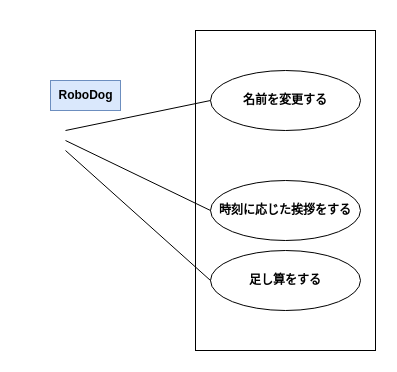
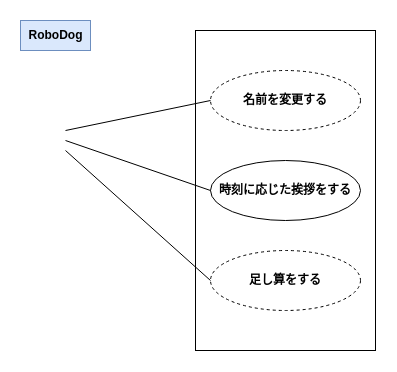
  <mxCell id="0" />
  <mxCell id="1" parent="0" />
- <mxCell id="2" value="RoboDog" style="text;html=1;align=center;verticalAlign=middle;resizable=0;points=[];autosize=1;strokeColor=#6c8ebf;fillColor=#dae8fc;fontStyle=1" parent="1" vertex="1"><mxGeometry x="50" y="80" width="70" height="30" as="geometry" /></mxCell>
+ <mxCell id="2" value="RoboDog" style="text;html=1;align=center;verticalAlign=middle;resizable=0;points=[];autosize=1;strokeColor=#6c8ebf;fillColor=#dae8fc;fontStyle=1" parent="1" vertex="1"><mxGeometry x="20" y="20" width="70" height="30" as="geometry" /></mxCell>
  <mxCell id="3" value="" style="whiteSpace=wrap;html=1;align=center;" parent="1" vertex="1"><mxGeometry x="195" y="30" width="180" height="320" as="geometry" /></mxCell>
- <mxCell id="4" value="名前を変更する" style="ellipse;whiteSpace=wrap;html=1;fontStyle=1" parent="1" vertex="1"><mxGeometry x="210" y="70" width="150" height="60" as="geometry" /></mxCell>
- <mxCell id="5" value="時刻に応じた挨拶をする" style="ellipse;whiteSpace=wrap;html=1;fontStyle=1" parent="1" vertex="1"><mxGeometry x="210" y="180" width="150" height="60" as="geometry" /></mxCell>
+ <mxCell id="4" value="名前を変更する" style="ellipse;whiteSpace=wrap;html=1;fontStyle=1;dashed=1;" parent="1" vertex="1"><mxGeometry x="210" y="70" width="150" height="60" as="geometry" /></mxCell>
+ <mxCell id="5" value="時刻に応じた挨拶をする" style="ellipse;whiteSpace=wrap;html=1;fontStyle=1" parent="1" vertex="1"><mxGeometry x="210" y="160" width="150" height="60" as="geometry" /></mxCell>
  <mxCell id="6" style="edgeStyle=none;html=1;entryX=0;entryY=0.5;entryDx=0;entryDy=0;endArrow=none;endFill=0;" parent="1" target="4" edge="1"><mxGeometry relative="1" as="geometry"><mxPoint x="65" y="130" as="sourcePoint" /></mxGeometry></mxCell>
  <mxCell id="7" style="edgeStyle=none;html=1;entryX=0;entryY=0.5;entryDx=0;entryDy=0;endArrow=none;endFill=0;" parent="1" target="5" edge="1"><mxGeometry relative="1" as="geometry"><mxPoint x="65" y="140" as="sourcePoint" /><mxPoint x="220" y="110" as="targetPoint" /></mxGeometry></mxCell>
- <mxCell id="8" value="足し算をする" style="ellipse;whiteSpace=wrap;html=1;fontStyle=1" vertex="1" parent="1"><mxGeometry x="210" y="250" width="150" height="60" as="geometry" /></mxCell>
+ <mxCell id="8" value="足し算をする" style="ellipse;whiteSpace=wrap;html=1;fontStyle=1;dashed=1;" vertex="1" parent="1"><mxGeometry x="210" y="250" width="150" height="60" as="geometry" /></mxCell>
  <mxCell id="9" style="edgeStyle=none;html=1;entryX=0;entryY=0.5;entryDx=0;entryDy=0;endArrow=none;endFill=0;" edge="1" target="8" parent="1"><mxGeometry relative="1" as="geometry"><mxPoint x="65" y="150" as="sourcePoint" /><mxPoint x="220" y="200" as="targetPoint" /></mxGeometry></mxCell>
